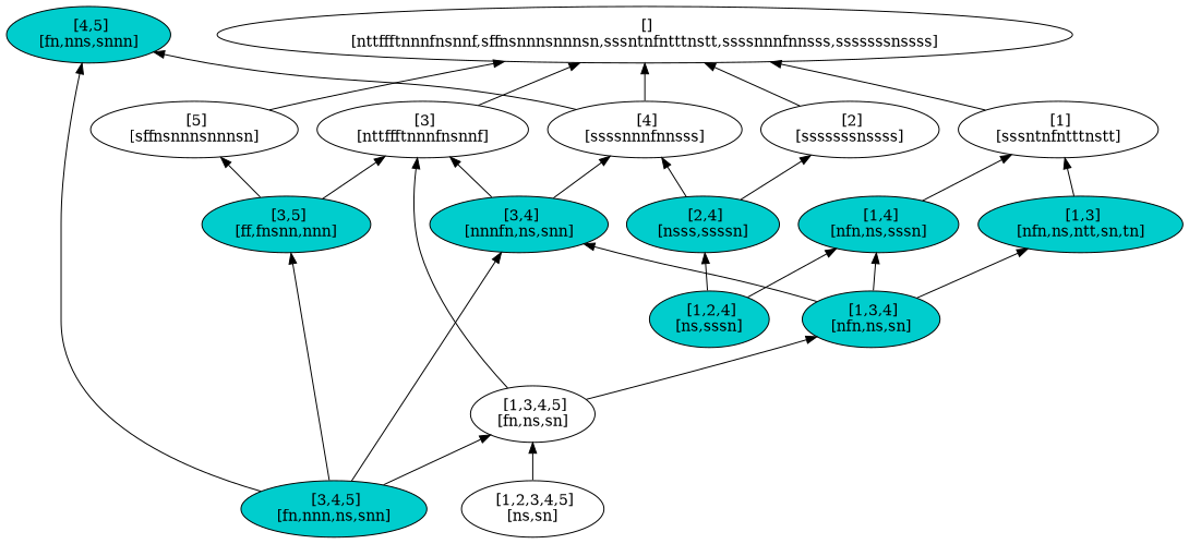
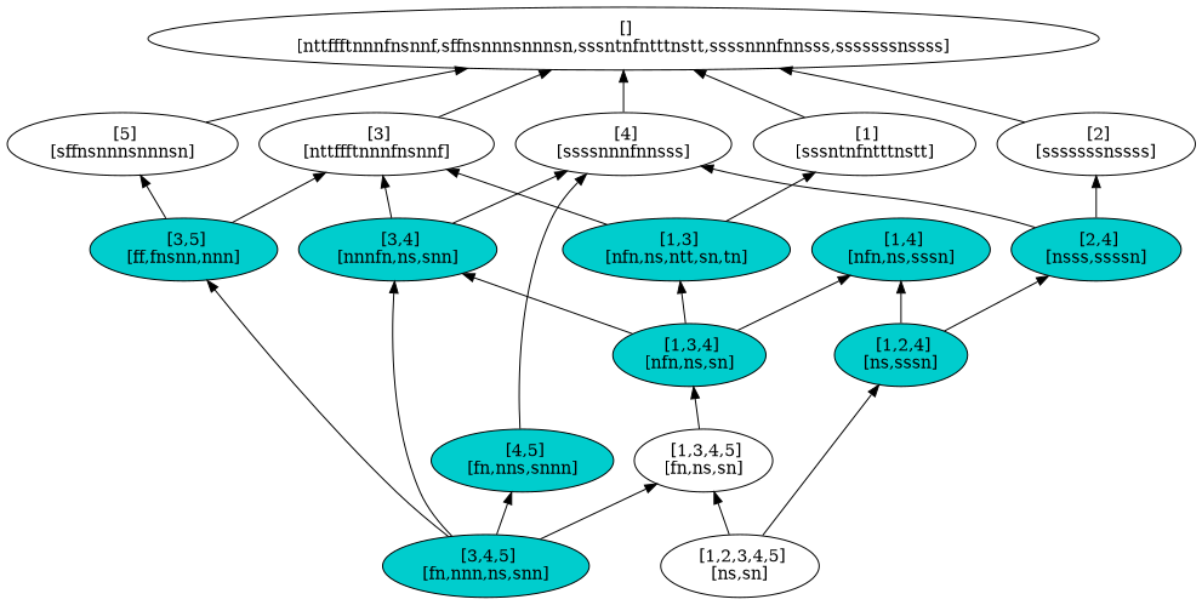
  digraph {
    rankdir=BT
    node [color=black fillcolor=cyan3 style=filled]
    n1 [label=" []\n[nttffftnnnfnsnnf,sffnsnnnsnnnsn,sssntnfntttnstt,ssssnnnfnnsss,sssssssnssss]" color="" fillcolor="" style=""]
    n2 [label=" [5]\n[sffnsnnnsnnnsn]" color="" fillcolor="" style=""]
    n3 [label=" [4,5]\n[fn,nns,snnn]"]
    n4 [label=" [4]\n[ssssnnnfnnsss]" color="" fillcolor="" style=""]
    n5 [label=" [3,4,5]\n[fn,nnn,ns,snn]"]
    n6 [label=" [3,5]\n[ff,fnsnn,nnn]"]
    n7 [label=" [3,4]\n[nnnfn,ns,snn]"]
    n8 [label=" [1,3,4,5]\n[fn,ns,sn]" color="" fillcolor="" style=""]
    n9 [label=" [3]\n[nttffftnnnfnsnnf]" color="" fillcolor="" style=""]
    n10 [label=" [1,3,4]\n[nfn,ns,sn]"]
    n11 [label=" [1,4]\n[nfn,ns,sssn]"]
    n12 [label=" [1,3]\n[nfn,ns,ntt,sn,tn]"]
    n13 [label=" [1,2,3,4,5]\n[ns,sn]" color="" fillcolor="" style=""]
    n14 [label=" [1,2,4]\n[ns,sssn]"]
    n15 [label=" [2,4]\n[nsss,ssssn]"]
    n16 [label=" [1]\n[sssntnfntttnstt]" color="" fillcolor="" style=""]
    n17 [label=" [2]\n[sssssssnssss]" color="" fillcolor="" style=""]
    n2 -> n1
-   n4 -> n3
+   n3 -> n4
    n4 -> n1
    n5 -> n3
    n5 -> n6
    n5 -> n7
    n5 -> n8
    n6 -> n2
    n6 -> n9
    n7 -> n4
    n7 -> n9
    n8 -> n10
    n9 -> n1
    n10 -> n7
    n10 -> n11
    n10 -> n12
-   n11 -> n16
-   n8 -> n9
+   n12 -> n9
    n12 -> n16
    n13 -> n8
+   n13 -> n14
    n14 -> n11
    n14 -> n15
    n15 -> n4
    n15 -> n17
    n16 -> n1
    n17 -> n1
  }
